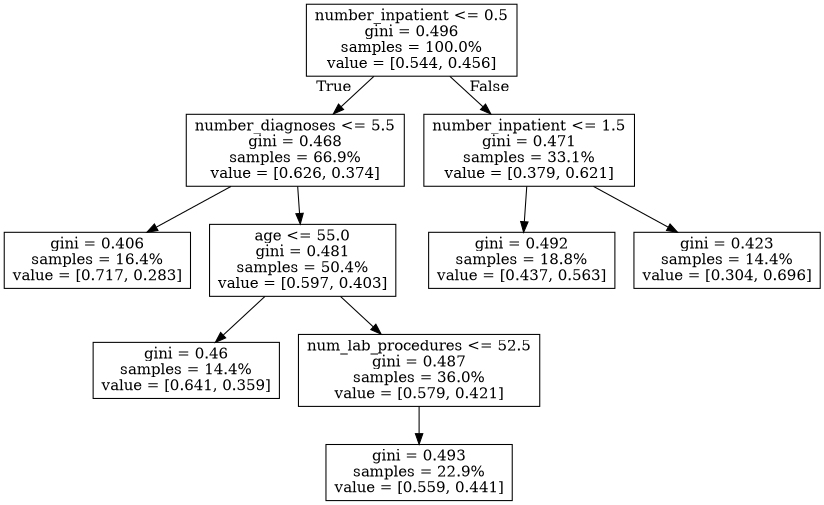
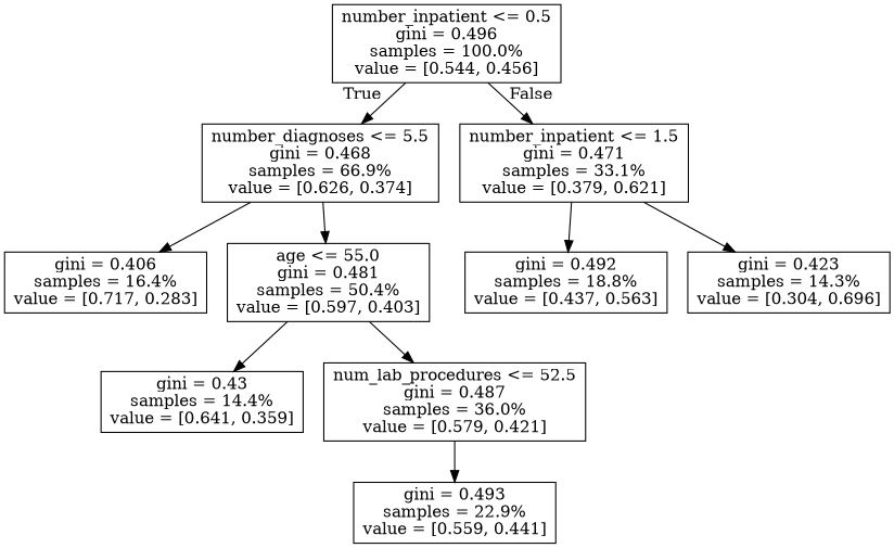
  digraph {
    node [shape=box]
    n1 [label="number_inpatient <= 0.5\ngini = 0.496\nsamples = 100.0%\nvalue = [0.544, 0.456]"]
    n2 [label="number_diagnoses <= 5.5\ngini = 0.468\nsamples = 66.9%\nvalue = [0.626, 0.374]"]
    n3 [label="number_inpatient <= 1.5\ngini = 0.471\nsamples = 33.1%\nvalue = [0.379, 0.621]"]
    n4 [label="gini = 0.406\nsamples = 16.4%\nvalue = [0.717, 0.283]"]
    n5 [label="age <= 55.0\ngini = 0.481\nsamples = 50.4%\nvalue = [0.597, 0.403]"]
    n6 [label="gini = 0.492\nsamples = 18.8%\nvalue = [0.437, 0.563]"]
-   n7 [label="gini = 0.423\nsamples = 14.4%\nvalue = [0.304, 0.696]"]
-   n8 [label="gini = 0.46\nsamples = 14.4%\nvalue = [0.641, 0.359]"]
+   n7 [label="gini = 0.423\nsamples = 14.3%\nvalue = [0.304, 0.696]"]
+   n8 [label="gini = 0.43\nsamples = 14.4%\nvalue = [0.641, 0.359]"]
    n9 [label="num_lab_procedures <= 52.5\ngini = 0.487\nsamples = 36.0%\nvalue = [0.579, 0.421]"]
    n10 [label="gini = 0.493\nsamples = 22.9%\nvalue = [0.559, 0.441]"]
    n1 -> n2 [headlabel=True labelangle=45 labeldistance=2.5]
    n1 -> n3 [headlabel=False labelangle=-45 labeldistance=2.5]
    n2 -> n4
    n2 -> n5
    n3 -> n6
    n3 -> n7
    n5 -> n8
    n5 -> n9
    n9 -> n10
  }
